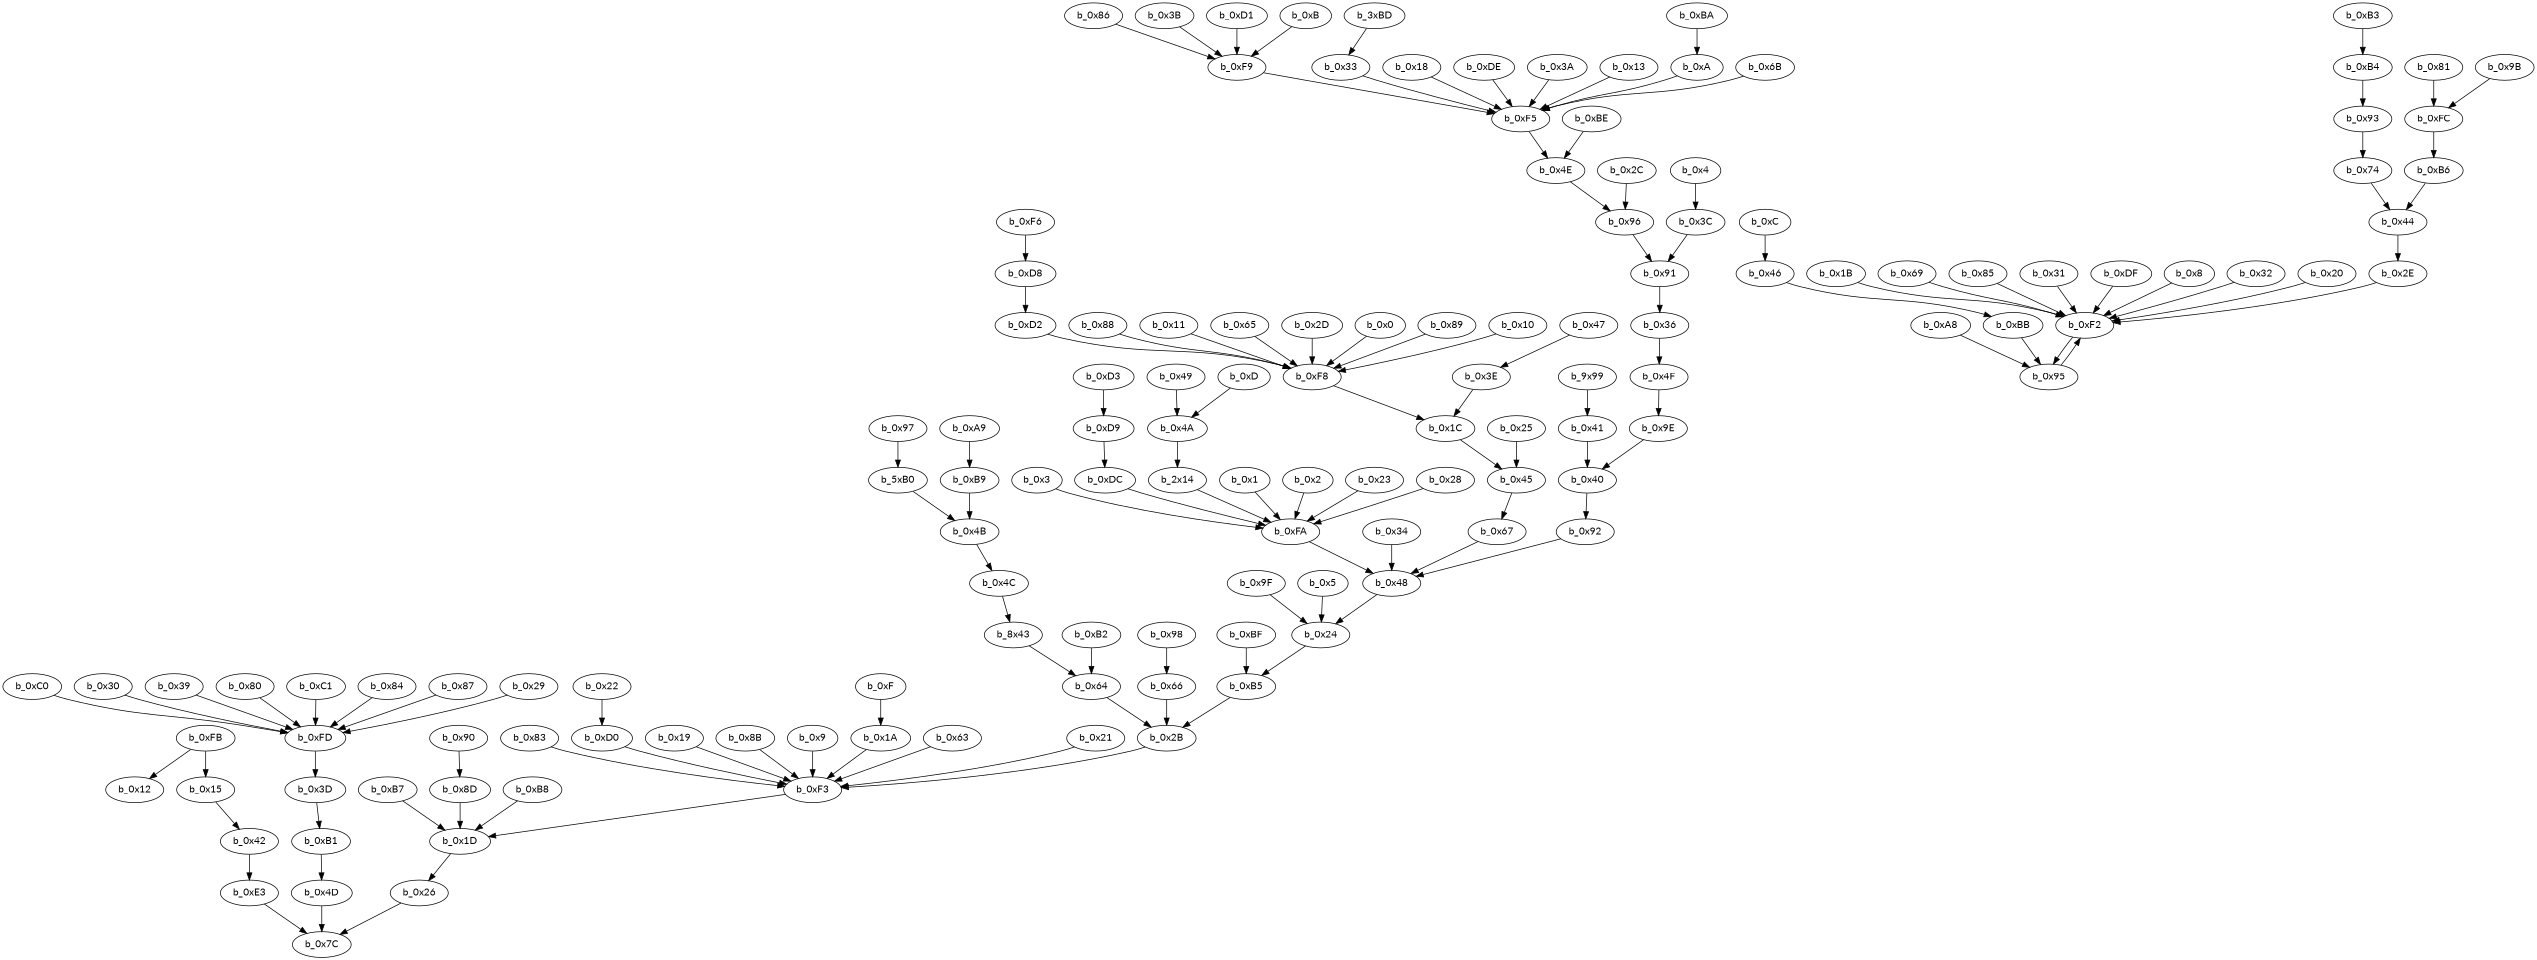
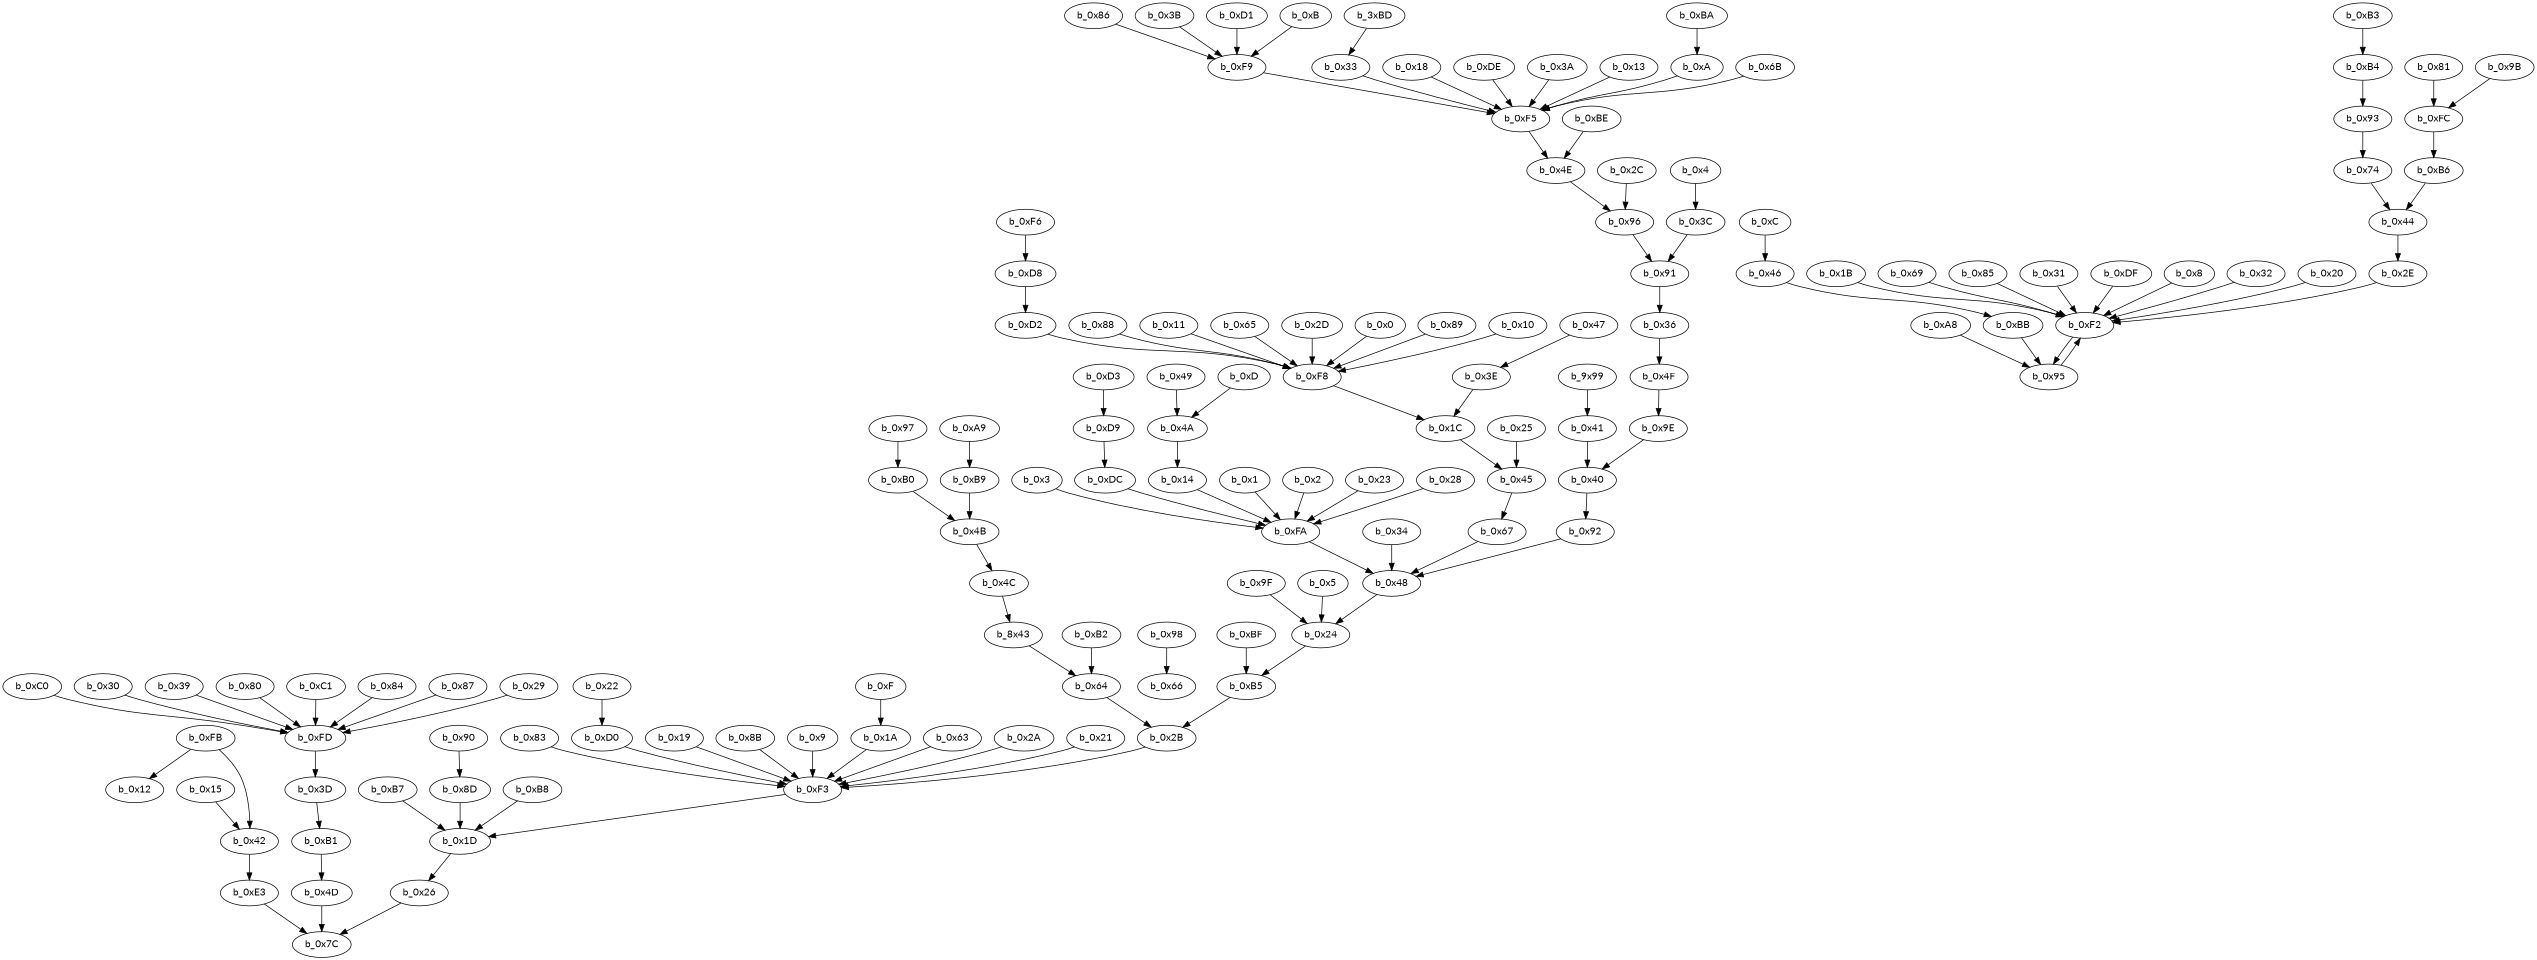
  digraph {
    fontname=Lato
    node [fontname=Lato]
    edge [fontname=Lato]
    b_0x36
    b_0x4F
    b_0x9E
    b_0x40
    b_0x92
    b_0x48
    b_0x24
    b_0x3
    b_0xFA
    b_0xDC
    b_0xFC
    b_0xB6
    b_0x44
    b_0xB7
    b_0x1D
    b_0x26
    b_0x7C
    b_0xA8
    b_0x95
    b_0xF2
    b_0x90
    b_0x8D
    b_0x83
    b_0xF3
    b_0xF6
    b_0xD8
    b_0xD2
    b_0xF8
    b_0x1C
    b_0x45
    b_0xFB
    b_0x12
    b_0x15
    b_0x42
    b_0x1B
    b_0x34
    b_0xB5
    b_0x93
    b_0x74
    b_0x2E
    b_0x49
    b_0x4A
-   b_0x14 [label=b_2x14]
+   b_0x14
    b_0x88
    b_0xD3
    b_0xD9
    b_0x46
    b_0xBB
    b_0xE3
    b_0xB1
    b_0x4D
    b_0xB3
    b_0xB4
    b_0x11
    b_0xD0
    b_0x65
    b_0x19
    b_0xC0
    b_0xFD
    b_0x3D
    n61 [label=b_8x43]
    b_0x64
    b_0x2B
    b_0x8B
    b_0x30
    b_0x4B
    b_0x4C
    b_0x67
    b_0x98
    b_0x66
    b_0x96
    b_0x91
    b_0x9F
    b_0x22
    b_0x86
    b_0xF9
    b_0xF5
    b_0x4E
    b_0x33
    b_0x39
    b_0x97
-   b_0xB0 [label=b_5xB0]
+   b_0xB0
    b_0xB9
    b_0x25
    b_0x18
    b_0x3B
    b_0xDE
    b_0x69
    b_0xB2
    b_0x9
    b_0x80
    b_0x81
    b_0x2D
    b_0x4
    b_0x3C
    b_0x5
    b_0x3A
    b_0x85
    b_0x13
    b_0xC1
    b_0x0
    b_0xBE
    b_0x1
    n104 [label=b_3xBD]
    b_0x31
    b_0x89
    b_0xBA
    b_0xA
    b_0x3E
    b_0xA9
    b_0x84
    b_0x9B
    b_0x6B
    b_0x1A
    b_0xDF
    b_0x2
    b_0x63
    b_0xBF
    b_0x8
+   b_0x2A
    b_0xF
    b_0x10
    b_0x87
    b_0x23
    b_0x21
    b_0x32
    b_0x47
    b_0xD
    b_0x29
    b_0xB8
    b_0xD1
    b_0xC
    b_0x2C
    b_0x20
    b_0xB
    n136 [label=b_9x99]
    b_0x41
    b_0x28
    b_0x36 -> b_0x4F
    b_0x4F -> b_0x9E
    b_0x9E -> b_0x40
    b_0x40 -> b_0x92
    b_0x92 -> b_0x48
    b_0x48 -> b_0x24
    b_0x24 -> b_0xB5
    b_0x3 -> b_0xFA
    b_0xFA -> b_0x48
    b_0xDC -> b_0xFA
    b_0xFC -> b_0xB6
    b_0xB6 -> b_0x44
    b_0x44 -> b_0x2E
    b_0xB7 -> b_0x1D
    b_0x1D -> b_0x26
    b_0x26 -> b_0x7C
    b_0xA8 -> b_0x95
    b_0x95 -> b_0xF2
    b_0xF2 -> b_0x95
    b_0x90 -> b_0x8D
    b_0x8D -> b_0x1D
    b_0x83 -> b_0xF3
    b_0xF3 -> b_0x1D
    b_0xF6 -> b_0xD8
    b_0xD8 -> b_0xD2
    b_0xD2 -> b_0xF8
    b_0xF8 -> b_0x1C
    b_0x1C -> b_0x45
    b_0x45 -> b_0x67
    b_0xFB -> b_0x12
-   b_0xFB -> b_0x15
+   b_0xFB -> b_0x42
    b_0x15 -> b_0x42
    b_0x42 -> b_0xE3
    b_0x1B -> b_0xF2
    b_0x34 -> b_0x48
    b_0xB5 -> b_0x2B
    b_0x93 -> b_0x74
    b_0x74 -> b_0x44
    b_0x2E -> b_0xF2
    b_0x49 -> b_0x4A
    b_0x4A -> b_0x14
    b_0x14 -> b_0xFA
    b_0x88 -> b_0xF8
    b_0xD3 -> b_0xD9
    b_0xD9 -> b_0xDC
    b_0x46 -> b_0xBB
    b_0xBB -> b_0x95
    b_0xE3 -> b_0x7C
    b_0xB1 -> b_0x4D
    b_0x4D -> b_0x7C
    b_0xB3 -> b_0xB4
    b_0xB4 -> b_0x93
    b_0x11 -> b_0xF8
    b_0xD0 -> b_0xF3
    b_0x65 -> b_0xF8
    b_0x19 -> b_0xF3
    b_0xC0 -> b_0xFD
    b_0xFD -> b_0x3D
    b_0x3D -> b_0xB1
    n61 -> b_0x64
    b_0x64 -> b_0x2B
    b_0x2B -> b_0xF3
    b_0x8B -> b_0xF3
    b_0x30 -> b_0xFD
    b_0x4B -> b_0x4C
    b_0x4C -> n61
    b_0x67 -> b_0x48
    b_0x98 -> b_0x66
-   b_0x66 -> b_0x2B
    b_0x96 -> b_0x91
    b_0x91 -> b_0x36
    b_0x9F -> b_0x24
    b_0x22 -> b_0xD0
    b_0x86 -> b_0xF9
    b_0xF9 -> b_0xF5
    b_0xF5 -> b_0x4E
    b_0x4E -> b_0x96
    b_0x33 -> b_0xF5
    b_0x39 -> b_0xFD
    b_0x97 -> b_0xB0
    b_0xB0 -> b_0x4B
    b_0xB9 -> b_0x4B
    b_0x25 -> b_0x45
    b_0x18 -> b_0xF5
    b_0x3B -> b_0xF9
    b_0xDE -> b_0xF5
    b_0x69 -> b_0xF2
    b_0xB2 -> b_0x64
    b_0x9 -> b_0xF3
    b_0x80 -> b_0xFD
    b_0x81 -> b_0xFC
    b_0x2D -> b_0xF8
    b_0x4 -> b_0x3C
    b_0x3C -> b_0x91
    b_0x5 -> b_0x24
    b_0x3A -> b_0xF5
    b_0x85 -> b_0xF2
    b_0x13 -> b_0xF5
    b_0xC1 -> b_0xFD
    b_0x0 -> b_0xF8
    b_0xBE -> b_0x4E
    b_0x1 -> b_0xFA
    n104 -> b_0x33
    b_0x31 -> b_0xF2
    b_0x89 -> b_0xF8
    b_0xBA -> b_0xA
    b_0xA -> b_0xF5
    b_0x3E -> b_0x1C
    b_0xA9 -> b_0xB9
    b_0x84 -> b_0xFD
    b_0x9B -> b_0xFC
    b_0x6B -> b_0xF5
    b_0x1A -> b_0xF3
    b_0xDF -> b_0xF2
    b_0x2 -> b_0xFA
    b_0x63 -> b_0xF3
    b_0xBF -> b_0xB5
    b_0x8 -> b_0xF2
+   b_0x2A -> b_0xF3
    b_0xF -> b_0x1A
    b_0x10 -> b_0xF8
    b_0x87 -> b_0xFD
    b_0x23 -> b_0xFA
    b_0x21 -> b_0xF3
    b_0x32 -> b_0xF2
    b_0x47 -> b_0x3E
    b_0xD -> b_0x4A
    b_0x29 -> b_0xFD
    b_0xB8 -> b_0x1D
    b_0xD1 -> b_0xF9
    b_0xC -> b_0x46
    b_0x2C -> b_0x96
    b_0x20 -> b_0xF2
    b_0xB -> b_0xF9
    n136 -> b_0x41
    b_0x41 -> b_0x40
    b_0x28 -> b_0xFA
  }
